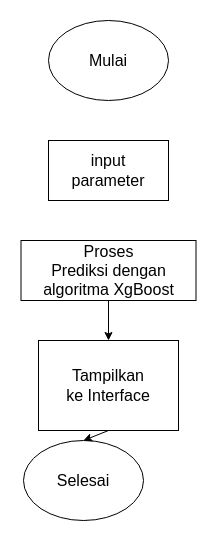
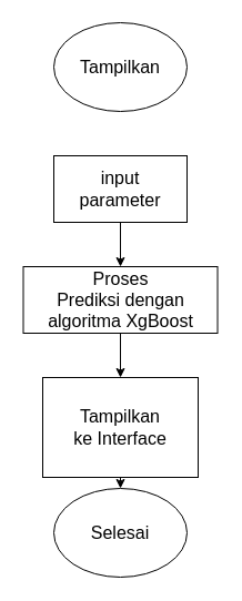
  <mxCell id="0" />
  <mxCell id="1" parent="0" />
- <mxCell id="2" value="&lt;font style=&quot;font-size: 16px&quot;&gt;Mulai&lt;/font&gt;" style="ellipse;whiteSpace=wrap;html=1;" vertex="1" parent="1"><mxGeometry x="48" y="20" width="120" height="80" as="geometry" /></mxCell>
- <mxCell id="3" value="&lt;font style=&quot;font-size: 16px&quot;&gt;Selesai&lt;/font&gt;" style="ellipse;whiteSpace=wrap;html=1;" vertex="1" parent="1"><mxGeometry x="23" y="440" width="120" height="80" as="geometry" /></mxCell>
+ <mxCell id="2" value="&lt;font style=&quot;font-size: 16px&quot;&gt;Tampilkan&lt;/font&gt;" style="ellipse;whiteSpace=wrap;html=1;" vertex="1" parent="1"><mxGeometry x="48" y="20" width="120" height="80" as="geometry" /></mxCell>
+ <mxCell id="3" value="&lt;font style=&quot;font-size: 16px&quot;&gt;Selesai&lt;/font&gt;" style="ellipse;whiteSpace=wrap;html=1;" vertex="1" parent="1"><mxGeometry x="48" y="440" width="120" height="80" as="geometry" /></mxCell>
  <mxCell id="4" value="&lt;font style=&quot;font-size: 16px&quot;&gt;input&lt;br&gt;parameter&lt;/font&gt;" style="rounded=0;whiteSpace=wrap;html=1;" vertex="1" parent="1"><mxGeometry x="48" y="140" width="120" height="60" as="geometry" /></mxCell>
  <mxCell id="5" value="&lt;span style=&quot;font-size: 16px&quot;&gt;Proses&lt;br&gt;Prediksi dengan algoritma XgBoost&lt;br&gt;&lt;/span&gt;" style="rounded=0;whiteSpace=wrap;html=1;" vertex="1" parent="1"><mxGeometry x="20.5" y="240" width="175" height="60" as="geometry" /></mxCell>
  <mxCell id="6" value="&lt;span style=&quot;font-size: 16px&quot;&gt;Tampilkan&lt;br&gt;ke Interface&lt;br&gt;&lt;/span&gt;" style="rounded=0;whiteSpace=wrap;html=1;" vertex="1" parent="1"><mxGeometry x="38" y="340" width="140" height="90" as="geometry" /></mxCell>
+ <mxCell id="7" value="" style="endArrow=classic;html=1;exitX=0.5;exitY=1;exitDx=0;exitDy=0;entryX=0.5;entryY=0;entryDx=0;entryDy=0;" edge="1" parent="1" source="4" target="5"><mxGeometry width="50" height="50" relative="1" as="geometry"><mxPoint x="148" y="270" as="sourcePoint" /><mxPoint x="198" y="220" as="targetPoint" /></mxGeometry></mxCell>
  <mxCell id="8" value="" style="endArrow=classic;html=1;exitX=0.5;exitY=1;exitDx=0;exitDy=0;entryX=0.5;entryY=0;entryDx=0;entryDy=0;" edge="1" parent="1" source="5" target="6"><mxGeometry width="50" height="50" relative="1" as="geometry"><mxPoint x="148" y="360" as="sourcePoint" /><mxPoint x="198" y="310" as="targetPoint" /></mxGeometry></mxCell>
  <mxCell id="9" value="" style="endArrow=classic;html=1;exitX=0.5;exitY=1;exitDx=0;exitDy=0;entryX=0.5;entryY=0;entryDx=0;entryDy=0;" edge="1" parent="1" source="6" target="3"><mxGeometry width="50" height="50" relative="1" as="geometry"><mxPoint x="148" y="450" as="sourcePoint" /><mxPoint x="198" y="400" as="targetPoint" /></mxGeometry></mxCell>
